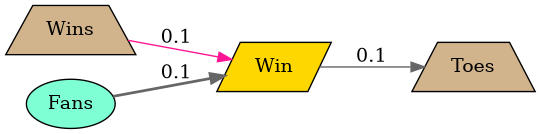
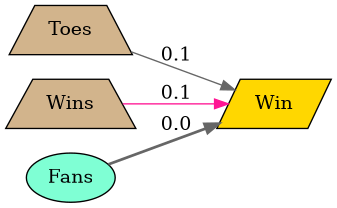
  digraph {
    rankdir=LR
    splines=false
    node [fillcolor=tan shape=trapezium style=filled]
    edge [color=gray40 style=solid]
    n1 [label=Toes]
    n2 [fillcolor=gold label=Win shape=parallelogram]
    n3 [label=Wins]
    n4 [fillcolor=aquamarine label=Fans shape=ellipse]
-   n2 -> n1 [label=0.1]
+   n1 -> n2 [label=0.1]
    n3 -> n2 [color=deeppink label=0.1]
-   n4 -> n2 [label=0.1 style=bold]
+   n4 -> n2 [label=0.0 style=bold]
  }
